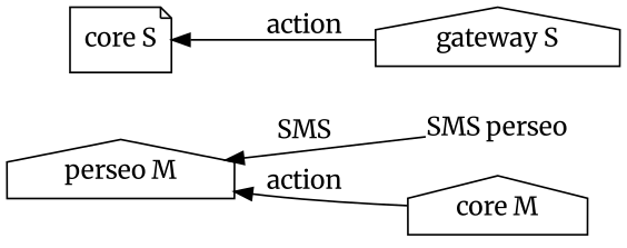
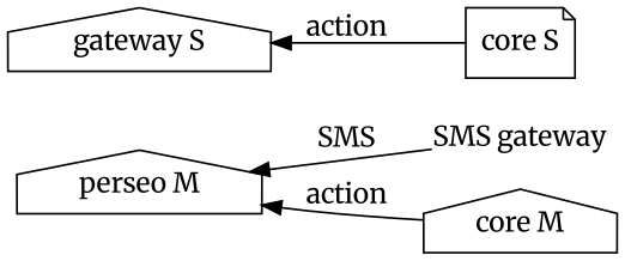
  digraph {
    fontname=Merriweather
    rankdir=RL
    node [fontname=Merriweather shape=house]
    edge [fontname=Merriweather]
-   n1 [label="SMS perseo" shape=plain]
+   n1 [label="SMS gateway" shape=plain]
    n2 [label="perseo M"]
    n3 [label="gateway S"]
    n4 [label="core M"]
    n5 [label="core S" shape=note]
    subgraph sub_1 {
      rankType=min
      n1
    }
    subgraph sub_2 {
      rankType=same
      n2
      n3
    }
    subgraph sub_3 {
      rankType=max
      n4
      n5
    }
    n1 -> n2 [label=SMS]
    n4 -> n2 [label=action]
-   n3 -> n5 [label=action]
+   n5 -> n3 [label=action]
  }
